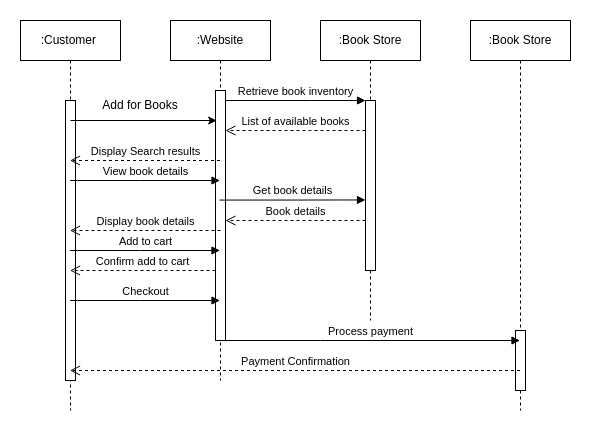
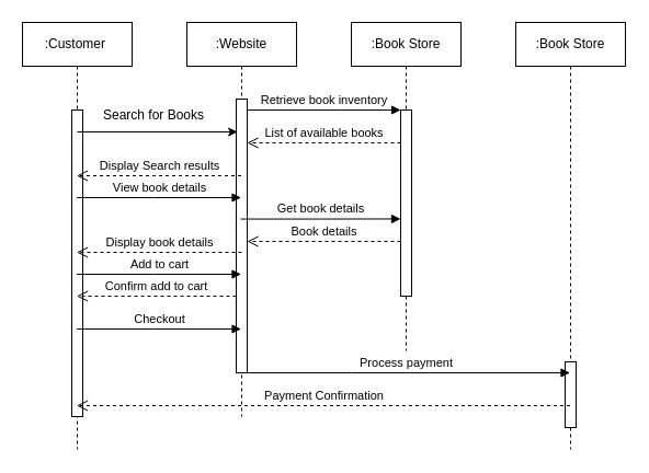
  <mxCell id="0" />
  <mxCell id="1" parent="0" />
  <mxCell id="2" value=":Website" style="shape=umlLifeline;perimeter=lifelinePerimeter;whiteSpace=wrap;html=1;container=0;dropTarget=0;collapsible=0;recursiveResize=0;outlineConnect=0;portConstraint=eastwest;newEdgeStyle={&quot;edgeStyle&quot;:&quot;elbowEdgeStyle&quot;,&quot;elbow&quot;:&quot;vertical&quot;,&quot;curved&quot;:0,&quot;rounded&quot;:0};" parent="1" vertex="1"><mxGeometry x="170" y="20" width="100" height="360" as="geometry" /></mxCell>
  <mxCell id="3" value="" style="html=1;points=[];perimeter=orthogonalPerimeter;outlineConnect=0;targetShapes=umlLifeline;portConstraint=eastwest;newEdgeStyle={&quot;edgeStyle&quot;:&quot;elbowEdgeStyle&quot;,&quot;elbow&quot;:&quot;vertical&quot;,&quot;curved&quot;:0,&quot;rounded&quot;:0};" parent="2" vertex="1"><mxGeometry x="45" y="70" width="10" height="250" as="geometry" /></mxCell>
  <mxCell id="4" value=":Book Store" style="shape=umlLifeline;perimeter=lifelinePerimeter;whiteSpace=wrap;html=1;container=0;dropTarget=0;collapsible=0;recursiveResize=0;outlineConnect=0;portConstraint=eastwest;newEdgeStyle={&quot;edgeStyle&quot;:&quot;elbowEdgeStyle&quot;,&quot;elbow&quot;:&quot;vertical&quot;,&quot;curved&quot;:0,&quot;rounded&quot;:0};" parent="1" vertex="1"><mxGeometry x="320" y="20" width="100" height="300" as="geometry" /></mxCell>
  <mxCell id="5" value="" style="html=1;points=[];perimeter=orthogonalPerimeter;outlineConnect=0;targetShapes=umlLifeline;portConstraint=eastwest;newEdgeStyle={&quot;edgeStyle&quot;:&quot;elbowEdgeStyle&quot;,&quot;elbow&quot;:&quot;vertical&quot;,&quot;curved&quot;:0,&quot;rounded&quot;:0};" parent="4" vertex="1"><mxGeometry x="45" y="80" width="10" height="170" as="geometry" /></mxCell>
  <mxCell id="6" value="Retrieve book inventory" style="html=1;verticalAlign=bottom;endArrow=block;edgeStyle=elbowEdgeStyle;elbow=vertical;curved=0;rounded=0;" parent="1" source="3" target="5" edge="1"><mxGeometry relative="1" as="geometry"><mxPoint x="325" y="110" as="sourcePoint" /><Array as="points"><mxPoint x="310" y="100" /></Array></mxGeometry></mxCell>
  <mxCell id="7" value="List of available books" style="html=1;verticalAlign=bottom;endArrow=open;dashed=1;endSize=8;edgeStyle=elbowEdgeStyle;elbow=vertical;curved=0;rounded=0;" parent="1" source="5" target="3" edge="1"><mxGeometry relative="1" as="geometry"><mxPoint x="325" y="185" as="targetPoint" /><Array as="points"><mxPoint x="310" y="130" /></Array></mxGeometry></mxCell>
  <mxCell id="8" value=":Book Store" style="shape=umlLifeline;perimeter=lifelinePerimeter;whiteSpace=wrap;html=1;container=0;dropTarget=0;collapsible=0;recursiveResize=0;outlineConnect=0;portConstraint=eastwest;newEdgeStyle={&quot;edgeStyle&quot;:&quot;elbowEdgeStyle&quot;,&quot;elbow&quot;:&quot;vertical&quot;,&quot;curved&quot;:0,&quot;rounded&quot;:0};" vertex="1" parent="1"><mxGeometry x="470" y="20" width="100" height="390" as="geometry" /></mxCell>
  <mxCell id="9" value="" style="html=1;points=[];perimeter=orthogonalPerimeter;outlineConnect=0;targetShapes=umlLifeline;portConstraint=eastwest;newEdgeStyle={&quot;edgeStyle&quot;:&quot;elbowEdgeStyle&quot;,&quot;elbow&quot;:&quot;vertical&quot;,&quot;curved&quot;:0,&quot;rounded&quot;:0};" vertex="1" parent="8"><mxGeometry x="45" y="310" width="10" height="60" as="geometry" /></mxCell>
  <mxCell id="10" value=":Customer&amp;nbsp;" style="shape=umlLifeline;perimeter=lifelinePerimeter;whiteSpace=wrap;html=1;container=0;dropTarget=0;collapsible=0;recursiveResize=0;outlineConnect=0;portConstraint=eastwest;newEdgeStyle={&quot;edgeStyle&quot;:&quot;elbowEdgeStyle&quot;,&quot;elbow&quot;:&quot;vertical&quot;,&quot;curved&quot;:0,&quot;rounded&quot;:0};" vertex="1" parent="1"><mxGeometry x="20" y="20" width="100" height="390" as="geometry" /></mxCell>
  <mxCell id="11" value="" style="html=1;points=[];perimeter=orthogonalPerimeter;outlineConnect=0;targetShapes=umlLifeline;portConstraint=eastwest;newEdgeStyle={&quot;edgeStyle&quot;:&quot;elbowEdgeStyle&quot;,&quot;elbow&quot;:&quot;vertical&quot;,&quot;curved&quot;:0,&quot;rounded&quot;:0};" vertex="1" parent="10"><mxGeometry x="45" y="80" width="10" height="280" as="geometry" /></mxCell>
  <mxCell id="12" value="" style="endArrow=classic;html=1;rounded=0;" edge="1" parent="1"><mxGeometry width="50" height="50" relative="1" as="geometry"><mxPoint x="70.003" y="120" as="sourcePoint" /><mxPoint x="216.17" y="120" as="targetPoint" /></mxGeometry></mxCell>
- <mxCell id="13" value="Add for Books" style="text;html=1;align=center;verticalAlign=middle;whiteSpace=wrap;rounded=0;" vertex="1" parent="1"><mxGeometry x="80" y="90" width="120" height="30" as="geometry" /></mxCell>
+ <mxCell id="13" value="Search for Books" style="text;html=1;align=center;verticalAlign=middle;whiteSpace=wrap;rounded=0;" vertex="1" parent="1"><mxGeometry x="80" y="90" width="120" height="30" as="geometry" /></mxCell>
  <mxCell id="14" value="Display Search results" style="html=1;verticalAlign=bottom;endArrow=open;dashed=1;endSize=8;edgeStyle=elbowEdgeStyle;elbow=vertical;curved=0;rounded=0;" edge="1" parent="1" source="2" target="10"><mxGeometry relative="1" as="geometry"><mxPoint x="235" y="270" as="targetPoint" /><Array as="points"><mxPoint x="140" y="160" /></Array><mxPoint x="375" y="270" as="sourcePoint" /></mxGeometry></mxCell>
  <mxCell id="15" value="View book details" style="html=1;verticalAlign=bottom;endArrow=block;edgeStyle=elbowEdgeStyle;elbow=vertical;curved=0;rounded=0;" edge="1" parent="1" source="10" target="2"><mxGeometry relative="1" as="geometry"><mxPoint x="235" y="110" as="sourcePoint" /><Array as="points"><mxPoint x="140" y="180" /></Array><mxPoint x="375" y="110" as="targetPoint" /></mxGeometry></mxCell>
  <mxCell id="16" value="Display book details" style="html=1;verticalAlign=bottom;endArrow=open;dashed=1;endSize=8;edgeStyle=elbowEdgeStyle;elbow=vertical;curved=0;rounded=0;" edge="1" parent="1" target="10"><mxGeometry relative="1" as="geometry"><mxPoint x="235" y="270" as="targetPoint" /><Array as="points"><mxPoint x="220" y="230" /></Array><mxPoint x="220" y="230" as="sourcePoint" /></mxGeometry></mxCell>
  <mxCell id="17" value="Add to cart" style="html=1;verticalAlign=bottom;endArrow=block;edgeStyle=elbowEdgeStyle;elbow=vertical;curved=0;rounded=0;" edge="1" parent="1" source="10" target="2"><mxGeometry relative="1" as="geometry"><mxPoint x="235" y="110" as="sourcePoint" /><Array as="points"><mxPoint x="140" y="250" /></Array><mxPoint x="375" y="110" as="targetPoint" /></mxGeometry></mxCell>
  <mxCell id="18" value="Confirm add to cart" style="html=1;verticalAlign=bottom;endArrow=open;dashed=1;endSize=8;edgeStyle=elbowEdgeStyle;elbow=vertical;curved=0;rounded=0;" edge="1" parent="1" source="3" target="10"><mxGeometry relative="1" as="geometry"><mxPoint x="70" y="280" as="targetPoint" /><Array as="points"><mxPoint x="165" y="270" /></Array><mxPoint x="210" y="280" as="sourcePoint" /></mxGeometry></mxCell>
  <mxCell id="19" value="Checkout" style="html=1;verticalAlign=bottom;endArrow=block;edgeStyle=elbowEdgeStyle;elbow=vertical;curved=0;rounded=0;" edge="1" parent="1" source="10" target="2"><mxGeometry relative="1" as="geometry"><mxPoint x="235" y="110" as="sourcePoint" /><Array as="points"><mxPoint x="140" y="300" /></Array><mxPoint x="375" y="110" as="targetPoint" /></mxGeometry></mxCell>
  <mxCell id="20" value="Get book details" style="html=1;verticalAlign=bottom;endArrow=block;edgeStyle=elbowEdgeStyle;elbow=horizontal;curved=0;rounded=0;" edge="1" parent="1"><mxGeometry relative="1" as="geometry"><mxPoint x="219" y="199.56" as="sourcePoint" /><Array as="points" /><mxPoint x="365" y="199.449" as="targetPoint" /></mxGeometry></mxCell>
  <mxCell id="21" value="Book details" style="html=1;verticalAlign=bottom;endArrow=open;dashed=1;endSize=8;edgeStyle=elbowEdgeStyle;elbow=vertical;curved=0;rounded=0;" edge="1" parent="1" source="5" target="3"><mxGeometry relative="1" as="geometry"><mxPoint x="235" y="140" as="targetPoint" /><Array as="points"><mxPoint x="320" y="220" /></Array><mxPoint x="375" y="140" as="sourcePoint" /></mxGeometry></mxCell>
  <mxCell id="22" value="Process payment" style="html=1;verticalAlign=bottom;endArrow=block;edgeStyle=elbowEdgeStyle;elbow=vertical;curved=0;rounded=0;" edge="1" parent="1" source="2" target="8"><mxGeometry relative="1" as="geometry"><mxPoint x="235" y="110" as="sourcePoint" /><Array as="points"><mxPoint x="320" y="340" /></Array><mxPoint x="375" y="110" as="targetPoint" /></mxGeometry></mxCell>
  <mxCell id="23" value="Payment Confirmation" style="html=1;verticalAlign=bottom;endArrow=open;dashed=1;endSize=8;edgeStyle=elbowEdgeStyle;elbow=vertical;curved=0;rounded=0;" edge="1" parent="1" source="8" target="10"><mxGeometry relative="1" as="geometry"><mxPoint x="235" y="230" as="targetPoint" /><Array as="points"><mxPoint x="320" y="370" /></Array><mxPoint x="375" y="230" as="sourcePoint" /></mxGeometry></mxCell>
